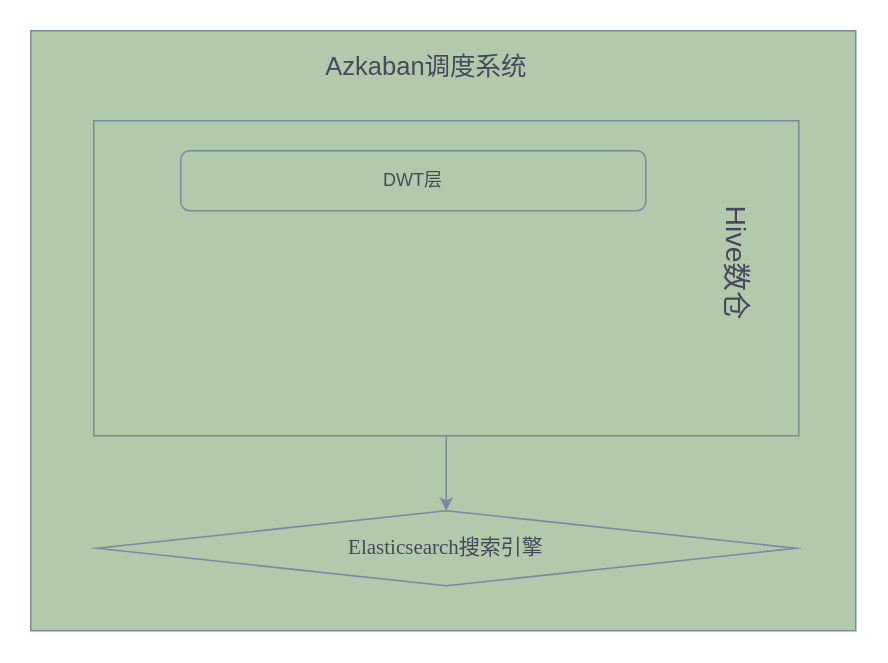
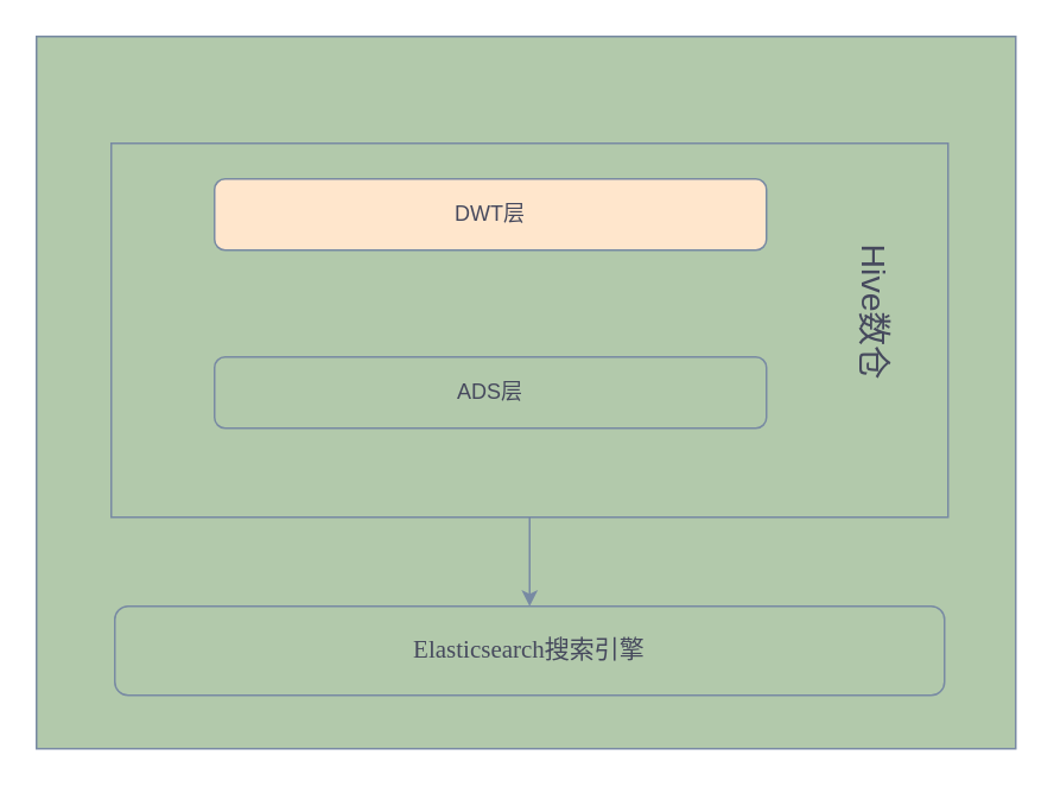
  <mxCell id="0" />
  <mxCell id="1" parent="0" />
  <mxCell id="2" value="" style="rounded=0;whiteSpace=wrap;html=1;labelBackgroundColor=none;fillColor=#B2C9AB;strokeColor=#788AA3;fontColor=#46495D;" vertex="1" parent="1"><mxGeometry x="20" y="20" width="550" height="400" as="geometry" /></mxCell>
  <mxCell id="3" value="" style="edgeStyle=orthogonalEdgeStyle;rounded=0;orthogonalLoop=1;jettySize=auto;html=1;labelBackgroundColor=none;strokeColor=#788AA3;fontColor=default;" edge="1" parent="1" source="4" target="9"><mxGeometry relative="1" as="geometry" /></mxCell>
  <mxCell id="4" value="" style="rounded=0;whiteSpace=wrap;html=1;labelBackgroundColor=none;fillColor=#B2C9AB;strokeColor=#788AA3;fontColor=#46495D;" vertex="1" parent="1"><mxGeometry x="62" y="80" width="470" height="210" as="geometry" /></mxCell>
- <mxCell id="5" value="DWT层" style="rounded=1;whiteSpace=wrap;html=1;labelBackgroundColor=none;fillColor=#B2C9AB;strokeColor=#788AA3;fontColor=#46495D;" vertex="1" parent="1"><mxGeometry x="120" y="100" width="310" height="40" as="geometry" /></mxCell>
- <mxCell id="7" value="Azkaban调度系统" style="text;html=1;strokeColor=none;fillColor=none;align=center;verticalAlign=middle;whiteSpace=wrap;rounded=0;fontSize=17;labelBackgroundColor=none;fontColor=#46495D;" vertex="1" parent="1"><mxGeometry x="199" y="30" width="170" height="30" as="geometry" /></mxCell>
+ <mxCell id="5" value="DWT层" style="rounded=1;whiteSpace=wrap;html=1;labelBackgroundColor=none;fillColor=#ffe6cc;strokeColor=#788AA3;fontColor=#46495D;" vertex="1" parent="1"><mxGeometry x="120" y="100" width="310" height="40" as="geometry" /></mxCell>
+ <mxCell id="6" value="ADS层" style="rounded=1;whiteSpace=wrap;html=1;labelBackgroundColor=none;fillColor=#B2C9AB;strokeColor=#788AA3;fontColor=#46495D;" vertex="1" parent="1"><mxGeometry x="120" y="200" width="310" height="40" as="geometry" /></mxCell>
  <mxCell id="8" value="Hive数仓" style="text;html=1;strokeColor=none;fillColor=none;align=center;verticalAlign=middle;whiteSpace=wrap;rounded=0;rotation=90;fontSize=19;labelBackgroundColor=none;fontColor=#46495D;" vertex="1" parent="1"><mxGeometry x="440" y="160" width="100" height="30" as="geometry" /></mxCell>
- <mxCell id="9" value="&lt;p style=&quot;margin: 0pt 0pt 0.0pt; text-align: justify; font-family: &amp;quot;Times New Roman&amp;quot;; font-size: 10.5pt;&quot; class=&quot;MsoNormal&quot;&gt;Elasticsearch搜索引擎&lt;/p&gt;" style="rhombus;whiteSpace=wrap;html=1;labelBackgroundColor=none;fillColor=#B2C9AB;strokeColor=#788AA3;fontColor=#46495D;" vertex="1" parent="1"><mxGeometry x="64" y="340" width="466" height="50" as="geometry" /></mxCell>
+ <mxCell id="9" value="&lt;p style=&quot;margin: 0pt 0pt 0.0pt; text-align: justify; font-family: &amp;quot;Times New Roman&amp;quot;; font-size: 10.5pt;&quot; class=&quot;MsoNormal&quot;&gt;Elasticsearch搜索引擎&lt;/p&gt;" style="rounded=1;whiteSpace=wrap;html=1;labelBackgroundColor=none;fillColor=#B2C9AB;strokeColor=#788AA3;fontColor=#46495D;" vertex="1" parent="1"><mxGeometry x="64" y="340" width="466" height="50" as="geometry" /></mxCell>
